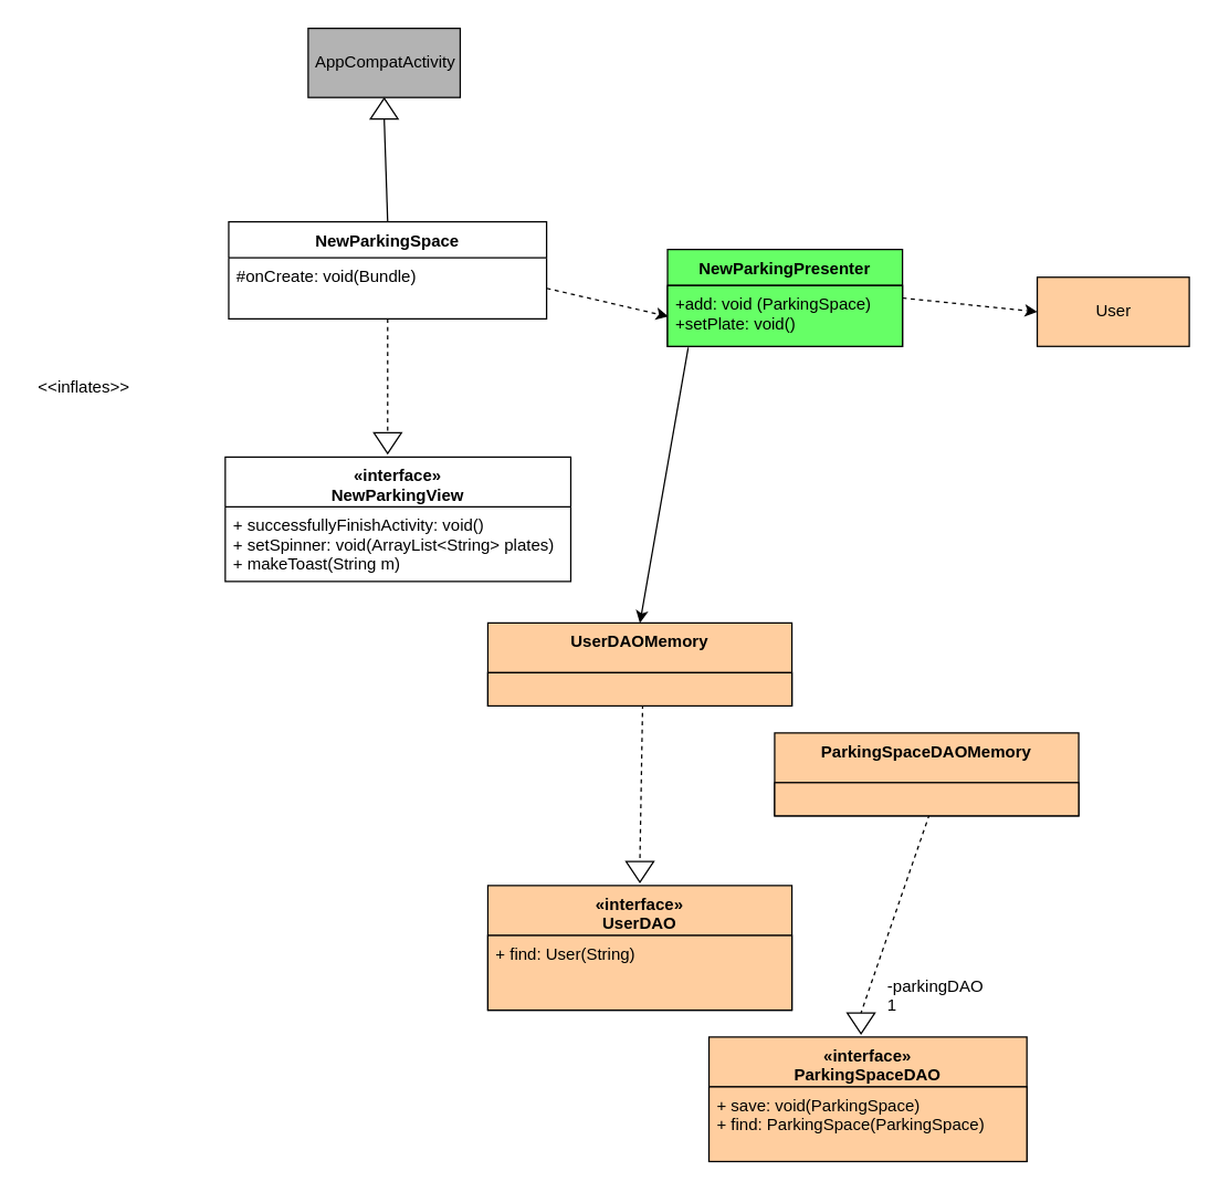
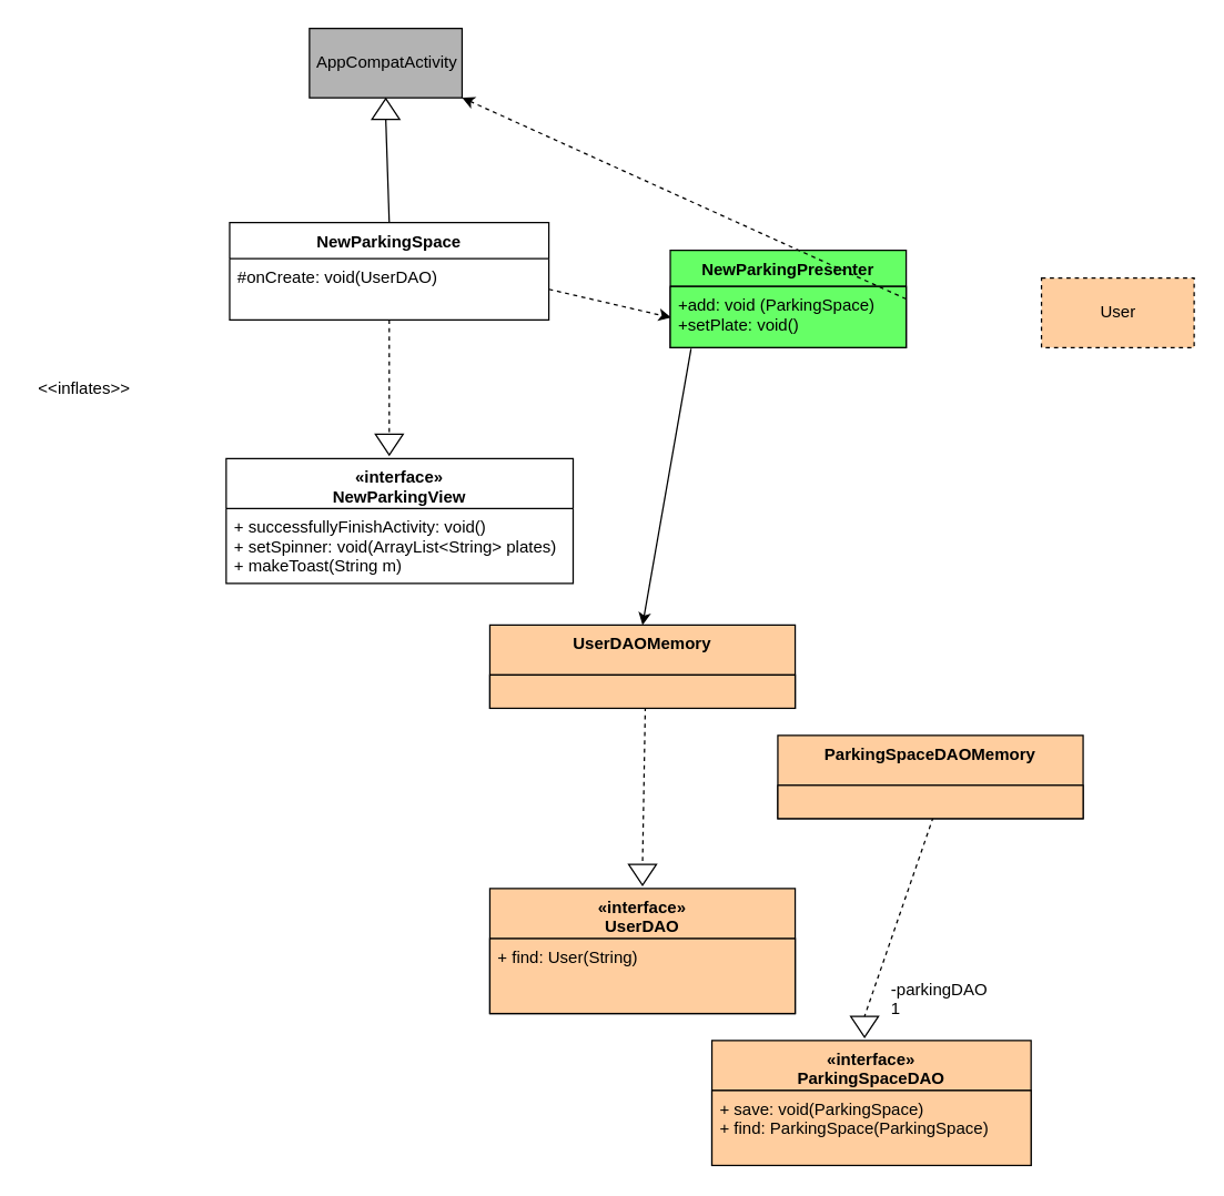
  <mxCell id="0" />
  <mxCell id="1" parent="0" />
  <mxCell id="2" value="AppCompatActivity" style="html=1;fillColor=#B3B3B3;strokeColor=#000000;" parent="1" vertex="1"><mxGeometry x="222.5" y="20" width="110" height="50" as="geometry" /></mxCell>
  <mxCell id="3" value="" style="triangle;whiteSpace=wrap;html=1;strokeColor=#000000;fillColor=#FFFFFF;rotation=-90;" parent="1" vertex="1"><mxGeometry x="270" y="68" width="15" height="20" as="geometry" /></mxCell>
  <mxCell id="4" value="" style="endArrow=none;html=1;entryX=0;entryY=0.5;entryDx=0;entryDy=0;exitX=0.5;exitY=0;exitDx=0;exitDy=0;" parent="1" source="10" target="3" edge="1"><mxGeometry width="50" height="50" relative="1" as="geometry"><mxPoint x="277.5" y="170" as="sourcePoint" /><mxPoint x="312.5" y="120" as="targetPoint" /></mxGeometry></mxCell>
  <mxCell id="5" value="" style="triangle;whiteSpace=wrap;html=1;strokeColor=#000000;fillColor=#FFFFFF;rotation=90;" parent="1" vertex="1"><mxGeometry x="272.5" y="310" width="15" height="20" as="geometry" /></mxCell>
  <mxCell id="6" value="" style="endArrow=none;html=1;entryX=0;entryY=0.5;entryDx=0;entryDy=0;dashed=1;" parent="1" source="11" target="5" edge="1"><mxGeometry width="50" height="50" relative="1" as="geometry"><mxPoint x="292.5" y="302.432" as="sourcePoint" /><mxPoint x="322.5" y="310" as="targetPoint" /></mxGeometry></mxCell>
  <mxCell id="7" value="" style="endArrow=classic;html=1;exitX=1;exitY=0.5;exitDx=0;exitDy=0;dashed=1;entryX=0.004;entryY=0.863;entryDx=0;entryDy=0;entryPerimeter=0;" parent="1" source="11" edge="1"><mxGeometry width="50" height="50" relative="1" as="geometry"><mxPoint x="455.68" y="220.004" as="sourcePoint" /><mxPoint x="483.14" y="228.438" as="targetPoint" /></mxGeometry></mxCell>
  <mxCell id="8" value="NewParkingPresenter" style="swimlane;fontStyle=1;align=center;verticalAlign=top;childLayout=stackLayout;horizontal=1;startSize=26;horizontalStack=0;resizeParent=1;resizeParentMax=0;resizeLast=0;collapsible=1;marginBottom=0;strokeColor=#000000;fillColor=#66FF66;gradientColor=none;" parent="1" vertex="1"><mxGeometry x="482.5" y="180" width="170" height="70" as="geometry" /></mxCell>
  <mxCell id="9" value="+add: void (ParkingSpace)&#10;+setPlate: void()" style="text;strokeColor=#000000;fillColor=#66FF66;align=left;verticalAlign=top;spacingLeft=4;spacingRight=4;overflow=hidden;rotatable=0;points=[[0,0.5],[1,0.5]];portConstraint=eastwest;gradientColor=none;" parent="8" vertex="1"><mxGeometry y="26" width="170" height="44" as="geometry" /></mxCell>
  <mxCell id="10" value="NewParkingSpace" style="swimlane;fontStyle=1;align=center;verticalAlign=top;childLayout=stackLayout;horizontal=1;startSize=26;horizontalStack=0;resizeParent=1;resizeParentMax=0;resizeLast=0;collapsible=1;marginBottom=0;strokeColor=#000000;fillColor=#FFFFFF;" parent="1" vertex="1"><mxGeometry x="165" y="160" width="230" height="70" as="geometry" /></mxCell>
- <mxCell id="11" value="#onCreate: void(Bundle)" style="text;strokeColor=none;fillColor=none;align=left;verticalAlign=top;spacingLeft=4;spacingRight=4;overflow=hidden;rotatable=0;points=[[0,0.5],[1,0.5]];portConstraint=eastwest;" parent="10" vertex="1"><mxGeometry y="26" width="230" height="44" as="geometry" /></mxCell>
+ <mxCell id="11" value="#onCreate: void(UserDAO)" style="text;strokeColor=none;fillColor=none;align=left;verticalAlign=top;spacingLeft=4;spacingRight=4;overflow=hidden;rotatable=0;points=[[0,0.5],[1,0.5]];portConstraint=eastwest;" parent="10" vertex="1"><mxGeometry y="26" width="230" height="44" as="geometry" /></mxCell>
  <mxCell id="12" value="" style="endArrow=classic;html=1;exitX=0.088;exitY=1.019;exitDx=0;exitDy=0;exitPerimeter=0;entryX=0.5;entryY=0;entryDx=0;entryDy=0;" parent="1" source="9" target="18" edge="1"><mxGeometry width="50" height="50" relative="1" as="geometry"><mxPoint x="456.56" y="320" as="sourcePoint" /><mxPoint x="422.5" y="420" as="targetPoint" /></mxGeometry></mxCell>
- <mxCell id="13" value="" style="endArrow=classic;html=1;exitX=1;exitY=0.5;exitDx=0;exitDy=0;dashed=1;entryX=0;entryY=0.5;entryDx=0;entryDy=0;" parent="1" source="8" target="14" edge="1"><mxGeometry width="50" height="50" relative="1" as="geometry"><mxPoint x="672.5" y="212.28" as="sourcePoint" /><mxPoint x="742.5" y="190" as="targetPoint" /></mxGeometry></mxCell>
- <mxCell id="14" value="User" style="html=1;strokeColor=#000000;fillColor=#FFCE9F;gradientColor=none;" parent="1" vertex="1"><mxGeometry x="750" y="200" width="110" height="50" as="geometry" /></mxCell>
+ <mxCell id="13" value="" style="endArrow=classic;html=1;exitX=1;exitY=0.5;exitDx=0;exitDy=0;dashed=1;" parent="1" source="8" target="2" edge="1"><mxGeometry width="50" height="50" relative="1" as="geometry"><mxPoint x="672.5" y="212.28" as="sourcePoint" /><mxPoint x="742.5" y="190" as="targetPoint" /></mxGeometry></mxCell>
+ <mxCell id="14" value="User" style="html=1;strokeColor=#000000;fillColor=#FFCE9F;gradientColor=none;dashed=1;" parent="1" vertex="1"><mxGeometry x="750" y="200" width="110" height="50" as="geometry" /></mxCell>
  <mxCell id="15" value="" style="triangle;whiteSpace=wrap;html=1;strokeColor=#000000;fillColor=#FFFFFF;rotation=90;" parent="1" vertex="1"><mxGeometry x="455" y="620" width="15" height="20" as="geometry" /></mxCell>
  <mxCell id="16" value="" style="endArrow=none;html=1;entryX=0;entryY=0.5;entryDx=0;entryDy=0;dashed=1;exitX=0.509;exitY=0.958;exitDx=0;exitDy=0;exitPerimeter=0;" parent="1" source="19" target="15" edge="1"><mxGeometry width="50" height="50" relative="1" as="geometry"><mxPoint x="266.564" y="560" as="sourcePoint" /><mxPoint x="300" y="630" as="targetPoint" /></mxGeometry></mxCell>
  <mxCell id="17" value="&amp;lt;&amp;lt;inflates&amp;gt;&amp;gt;" style="text;html=1;align=center;verticalAlign=middle;resizable=0;points=[];autosize=1;" parent="1" vertex="1"><mxGeometry x="20" y="270" width="80" height="20" as="geometry" /></mxCell>
  <mxCell id="18" value="UserDAOMemory&#10;" style="swimlane;fontStyle=1;align=center;verticalAlign=top;childLayout=stackLayout;horizontal=1;startSize=36;horizontalStack=0;resizeParent=1;resizeParentMax=0;resizeLast=0;collapsible=1;marginBottom=0;strokeColor=#000000;fillColor=#FFCE9F;gradientColor=none;" parent="1" vertex="1"><mxGeometry x="352.5" y="450" width="220" height="60" as="geometry"><mxRectangle x="360" y="590" width="120" height="70" as="alternateBounds" /></mxGeometry></mxCell>
  <mxCell id="19" value="" style="text;strokeColor=#000000;fillColor=#FFCE9F;align=left;verticalAlign=top;spacingLeft=4;spacingRight=4;overflow=hidden;rotatable=0;points=[[0,0.5],[1,0.5]];portConstraint=eastwest;" parent="18" vertex="1"><mxGeometry y="36" width="220" height="24" as="geometry" /></mxCell>
  <mxCell id="20" value="«interface»&#10;UserDAO&#10;" style="swimlane;fontStyle=1;align=center;verticalAlign=top;childLayout=stackLayout;horizontal=1;startSize=36;horizontalStack=0;resizeParent=1;resizeParentMax=0;resizeLast=0;collapsible=1;marginBottom=0;strokeColor=#000000;fillColor=#FFCE9F;gradientColor=none;" parent="1" vertex="1"><mxGeometry x="352.5" y="640" width="220" height="90" as="geometry"><mxRectangle x="360" y="590" width="120" height="70" as="alternateBounds" /></mxGeometry></mxCell>
  <mxCell id="21" value="+ find: User(String)&#10;" style="text;strokeColor=#000000;fillColor=#FFCE9F;align=left;verticalAlign=top;spacingLeft=4;spacingRight=4;overflow=hidden;rotatable=0;points=[[0,0.5],[1,0.5]];portConstraint=eastwest;" parent="20" vertex="1"><mxGeometry y="36" width="220" height="54" as="geometry" /></mxCell>
  <mxCell id="22" value="" style="triangle;whiteSpace=wrap;html=1;strokeColor=#000000;fillColor=#FFFFFF;rotation=90;" parent="1" vertex="1"><mxGeometry x="615" y="729.49" width="15" height="20" as="geometry" /></mxCell>
  <mxCell id="23" value="" style="endArrow=none;html=1;entryX=0;entryY=0.5;entryDx=0;entryDy=0;dashed=1;exitX=0.509;exitY=0.958;exitDx=0;exitDy=0;exitPerimeter=0;" parent="1" source="28" target="22" edge="1"><mxGeometry width="50" height="50" relative="1" as="geometry"><mxPoint x="426.564" y="669.49" as="sourcePoint" /><mxPoint x="460" y="739.49" as="targetPoint" /></mxGeometry></mxCell>
  <mxCell id="24" value="-parkingDAO&lt;br&gt;1" style="text;html=1;" parent="1" vertex="1"><mxGeometry x="640" y="699.49" width="50" height="30" as="geometry" /></mxCell>
  <mxCell id="25" value="«interface»&#10;ParkingSpaceDAO&#10;" style="swimlane;fontStyle=1;align=center;verticalAlign=top;childLayout=stackLayout;horizontal=1;startSize=36;horizontalStack=0;resizeParent=1;resizeParentMax=0;resizeLast=0;collapsible=1;marginBottom=0;strokeColor=#000000;fillColor=#FFCE9F;gradientColor=none;" parent="1" vertex="1"><mxGeometry x="512.5" y="749.49" width="230" height="90" as="geometry"><mxRectangle x="360" y="590" width="120" height="70" as="alternateBounds" /></mxGeometry></mxCell>
  <mxCell id="26" value="+ save: void(ParkingSpace)&#10;+ find: ParkingSpace(ParkingSpace)&#10;" style="text;strokeColor=#000000;fillColor=#FFCE9F;align=left;verticalAlign=top;spacingLeft=4;spacingRight=4;overflow=hidden;rotatable=0;points=[[0,0.5],[1,0.5]];portConstraint=eastwest;" parent="25" vertex="1"><mxGeometry y="36" width="230" height="54" as="geometry" /></mxCell>
  <mxCell id="27" value="ParkingSpaceDAOMemory&#10;" style="swimlane;fontStyle=1;align=center;verticalAlign=top;childLayout=stackLayout;horizontal=1;startSize=36;horizontalStack=0;resizeParent=1;resizeParentMax=0;resizeLast=0;collapsible=1;marginBottom=0;strokeColor=#000000;fillColor=#FFCE9F;gradientColor=none;" parent="1" vertex="1"><mxGeometry x="560" y="529.49" width="220" height="60" as="geometry"><mxRectangle x="360" y="590" width="120" height="70" as="alternateBounds" /></mxGeometry></mxCell>
  <mxCell id="28" value="" style="text;strokeColor=#000000;fillColor=#FFCE9F;align=left;verticalAlign=top;spacingLeft=4;spacingRight=4;overflow=hidden;rotatable=0;points=[[0,0.5],[1,0.5]];portConstraint=eastwest;" parent="27" vertex="1"><mxGeometry y="36" width="220" height="24" as="geometry" /></mxCell>
  <mxCell id="29" value="«interface»&#10;NewParkingView&#10;" style="swimlane;fontStyle=1;align=center;verticalAlign=top;childLayout=stackLayout;horizontal=1;startSize=36;horizontalStack=0;resizeParent=1;resizeParentMax=0;resizeLast=0;collapsible=1;marginBottom=0;" parent="1" vertex="1"><mxGeometry x="162.5" y="330" width="250" height="90" as="geometry"><mxRectangle x="360" y="590" width="120" height="70" as="alternateBounds" /></mxGeometry></mxCell>
  <mxCell id="30" value="+ successfullyFinishActivity: void()&#10;+ setSpinner: void(ArrayList&lt;String&gt; plates)&#10;+ makeToast(String m)&#10;" style="text;align=left;verticalAlign=top;spacingLeft=4;spacingRight=4;overflow=hidden;rotatable=0;points=[[0,0.5],[1,0.5]];portConstraint=eastwest;" parent="29" vertex="1"><mxGeometry y="36" width="250" height="54" as="geometry" /></mxCell>
